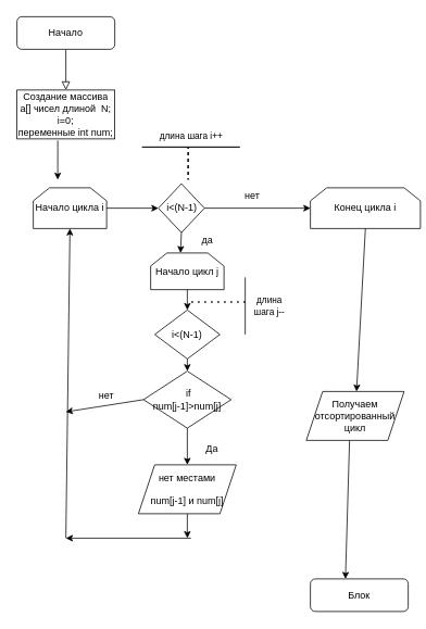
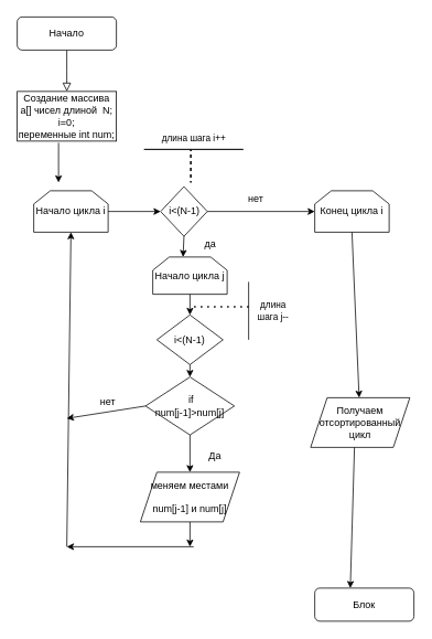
  <mxCell id="0" />
  <mxCell id="1" parent="0" />
  <mxCell id="2" value="" style="rounded=0;html=1;jettySize=auto;orthogonalLoop=1;fontSize=11;endArrow=block;endFill=0;endSize=8;strokeWidth=1;shadow=0;labelBackgroundColor=none;edgeStyle=orthogonalEdgeStyle;" parent="1" source="3" edge="1"><mxGeometry relative="1" as="geometry"><mxPoint x="80" y="110" as="targetPoint" /></mxGeometry></mxCell>
  <mxCell id="3" value="Начало" style="rounded=1;whiteSpace=wrap;html=1;fontSize=12;glass=0;strokeWidth=1;shadow=0;" parent="1" vertex="1"><mxGeometry x="20" y="20" width="120" height="40" as="geometry" /></mxCell>
  <mxCell id="4" value="Блок" style="rounded=1;whiteSpace=wrap;html=1;fontSize=12;glass=0;strokeWidth=1;shadow=0;" parent="1" vertex="1"><mxGeometry x="380" y="710" width="120" height="40" as="geometry" /></mxCell>
  <mxCell id="5" value="Создание массива a[] чисел длиной&amp;nbsp; N;&lt;br&gt;i=0;&lt;br&gt;переменные int num;" style="rounded=0;whiteSpace=wrap;html=1;" vertex="1" parent="1"><mxGeometry x="20" y="110" width="120" height="60" as="geometry" /></mxCell>
  <mxCell id="6" value="" style="endArrow=classic;html=1;rounded=0;exitX=0.417;exitY=1.033;exitDx=0;exitDy=0;exitPerimeter=0;" edge="1" parent="1" source="5"><mxGeometry width="50" height="50" relative="1" as="geometry"><mxPoint x="250" y="230" as="sourcePoint" /><mxPoint x="70" y="220" as="targetPoint" /></mxGeometry></mxCell>
  <mxCell id="7" value="Начало цикла i" style="shape=loopLimit;whiteSpace=wrap;html=1;" vertex="1" parent="1"><mxGeometry x="40" y="230" width="90" height="50" as="geometry" /></mxCell>
  <mxCell id="8" value="" style="endArrow=classic;html=1;rounded=0;exitX=1;exitY=0.5;exitDx=0;exitDy=0;entryX=0;entryY=0.5;entryDx=0;entryDy=0;" edge="1" parent="1" source="7" target="10"><mxGeometry width="50" height="50" relative="1" as="geometry"><mxPoint x="250" y="230" as="sourcePoint" /><mxPoint x="190" y="250" as="targetPoint" /><Array as="points"><mxPoint x="170" y="255" /></Array></mxGeometry></mxCell>
- <mxCell id="9" value="Начало цикл j" style="shape=loopLimit;whiteSpace=wrap;html=1;" vertex="1" parent="1"><mxGeometry x="184" y="310" width="90" height="45" as="geometry" /></mxCell>
+ <mxCell id="9" value="Начало цикла j" style="shape=loopLimit;whiteSpace=wrap;html=1;" vertex="1" parent="1"><mxGeometry x="184" y="310" width="90" height="45" as="geometry" /></mxCell>
  <mxCell id="10" value="i&amp;lt;(N-1)" style="rhombus;whiteSpace=wrap;html=1;" vertex="1" parent="1"><mxGeometry x="193.5" y="225" width="56.5" height="60" as="geometry" /></mxCell>
  <mxCell id="11" value="" style="endArrow=classic;html=1;rounded=0;exitX=0.5;exitY=1;exitDx=0;exitDy=0;" edge="1" parent="1" source="9"><mxGeometry width="50" height="50" relative="1" as="geometry"><mxPoint x="283.5" y="270" as="sourcePoint" /><mxPoint x="229" y="380" as="targetPoint" /></mxGeometry></mxCell>
  <mxCell id="12" value="i&amp;lt;(N-1)" style="rhombus;whiteSpace=wrap;html=1;" vertex="1" parent="1"><mxGeometry x="189" y="380" width="80" height="60" as="geometry" /></mxCell>
  <mxCell id="13" value="" style="endArrow=none;dashed=1;html=1;dashPattern=1 3;strokeWidth=2;rounded=0;fontSize=18;" edge="1" parent="1"><mxGeometry width="50" height="50" relative="1" as="geometry"><mxPoint x="230" y="180" as="sourcePoint" /><mxPoint x="230" y="180" as="targetPoint" /><Array as="points"><mxPoint x="230" y="220" /></Array></mxGeometry></mxCell>
  <mxCell id="14" value="" style="endArrow=none;html=1;rounded=0;fontSize=18;" edge="1" parent="1"><mxGeometry width="50" height="50" relative="1" as="geometry"><mxPoint x="173.5" y="180" as="sourcePoint" /><mxPoint x="173.5" y="180" as="targetPoint" /><Array as="points"><mxPoint x="293.5" y="180" /></Array></mxGeometry></mxCell>
  <mxCell id="15" value="&lt;font style=&quot;font-size: 11px&quot;&gt;&lt;font style=&quot;font-size: 11px&quot;&gt;длина &lt;/font&gt;&lt;font style=&quot;font-size: 11px&quot;&gt;шага &lt;/font&gt;&lt;font style=&quot;font-size: 11px&quot;&gt;i++&lt;/font&gt;&lt;/font&gt;" style="text;html=1;strokeColor=none;fillColor=none;align=center;verticalAlign=middle;whiteSpace=wrap;rounded=0;fontSize=18;" vertex="1" parent="1"><mxGeometry x="183.5" y="150" width="100" height="30" as="geometry" /></mxCell>
  <mxCell id="16" value="" style="endArrow=classic;html=1;rounded=0;fontSize=11;" edge="1" parent="1" source="12" target="21"><mxGeometry width="50" height="50" relative="1" as="geometry"><mxPoint x="250" y="330" as="sourcePoint" /><mxPoint x="380" y="460" as="targetPoint" /></mxGeometry></mxCell>
  <mxCell id="17" value="" style="endArrow=none;dashed=1;html=1;dashPattern=1 3;strokeWidth=2;rounded=0;fontSize=18;" edge="1" parent="1"><mxGeometry width="50" height="50" relative="1" as="geometry"><mxPoint x="300" y="370" as="sourcePoint" /><mxPoint x="230" y="370" as="targetPoint" /><Array as="points"><mxPoint x="300" y="370" /><mxPoint x="230" y="370" /></Array></mxGeometry></mxCell>
  <mxCell id="18" value="" style="endArrow=none;html=1;rounded=0;fontSize=11;" edge="1" parent="1"><mxGeometry width="50" height="50" relative="1" as="geometry"><mxPoint x="300" y="410" as="sourcePoint" /><mxPoint x="300" y="340" as="targetPoint" /></mxGeometry></mxCell>
  <mxCell id="19" style="edgeStyle=orthogonalEdgeStyle;rounded=0;orthogonalLoop=1;jettySize=auto;html=1;fontSize=12;" edge="1" parent="1"><mxGeometry relative="1" as="geometry"><mxPoint x="300" y="370" as="targetPoint" /><mxPoint x="300" y="370" as="sourcePoint" /></mxGeometry></mxCell>
  <mxCell id="20" value="длина шага j--" style="text;html=1;strokeColor=none;fillColor=none;align=center;verticalAlign=middle;whiteSpace=wrap;rounded=0;fontSize=11;" vertex="1" parent="1"><mxGeometry x="300" y="360" width="60" height="30" as="geometry" /></mxCell>
  <mxCell id="21" value="&lt;font style=&quot;font-size: 12px&quot;&gt;&amp;nbsp;if &lt;br&gt;num[j-1]&amp;gt;num[j]&lt;/font&gt;" style="rhombus;whiteSpace=wrap;html=1;" vertex="1" parent="1"><mxGeometry x="175.25" y="455" width="107.5" height="70" as="geometry" /></mxCell>
  <mxCell id="22" value="" style="endArrow=classic;html=1;rounded=0;fontSize=12;exitX=0.5;exitY=1;exitDx=0;exitDy=0;entryX=0.5;entryY=0;entryDx=0;entryDy=0;" edge="1" parent="1" source="21"><mxGeometry width="50" height="50" relative="1" as="geometry"><mxPoint x="250" y="510" as="sourcePoint" /><mxPoint x="229" y="570" as="targetPoint" /></mxGeometry></mxCell>
  <mxCell id="23" value="Да" style="text;html=1;align=center;verticalAlign=middle;resizable=0;points=[];autosize=1;strokeColor=none;fillColor=none;fontSize=12;" vertex="1" parent="1"><mxGeometry x="244" y="540" width="30" height="20" as="geometry" /></mxCell>
  <mxCell id="24" value="" style="endArrow=classic;html=1;rounded=0;fontSize=12;exitX=0.5;exitY=1;exitDx=0;exitDy=0;" edge="1" parent="1"><mxGeometry width="50" height="50" relative="1" as="geometry"><mxPoint x="229" y="620" as="sourcePoint" /><mxPoint x="229" y="660" as="targetPoint" /></mxGeometry></mxCell>
  <mxCell id="25" value="" style="endArrow=classic;html=1;rounded=0;fontSize=12;" edge="1" parent="1"><mxGeometry width="50" height="50" relative="1" as="geometry"><mxPoint x="233.5" y="660" as="sourcePoint" /><mxPoint x="80" y="660" as="targetPoint" /></mxGeometry></mxCell>
  <mxCell id="26" value="" style="endArrow=classic;html=1;rounded=0;fontSize=12;entryX=0.5;entryY=1;entryDx=0;entryDy=0;" edge="1" parent="1" target="7"><mxGeometry width="50" height="50" relative="1" as="geometry"><mxPoint x="80" y="660" as="sourcePoint" /><mxPoint x="300" y="640" as="targetPoint" /></mxGeometry></mxCell>
  <mxCell id="27" value="" style="endArrow=classic;html=1;rounded=0;fontSize=12;exitX=0.5;exitY=1;exitDx=0;exitDy=0;" edge="1" parent="1" source="10"><mxGeometry width="50" height="50" relative="1" as="geometry"><mxPoint x="250" y="390" as="sourcePoint" /><mxPoint x="220.656" y="310" as="targetPoint" /></mxGeometry></mxCell>
  <mxCell id="28" value="да" style="text;html=1;strokeColor=none;fillColor=none;align=center;verticalAlign=middle;whiteSpace=wrap;rounded=0;fontSize=12;" vertex="1" parent="1"><mxGeometry x="223.5" y="280" width="60" height="30" as="geometry" /></mxCell>
  <mxCell id="29" value="" style="endArrow=classic;html=1;rounded=0;fontSize=12;exitX=0;exitY=0.5;exitDx=0;exitDy=0;" edge="1" parent="1" source="21"><mxGeometry width="50" height="50" relative="1" as="geometry"><mxPoint x="250" y="490" as="sourcePoint" /><mxPoint x="80" y="505" as="targetPoint" /></mxGeometry></mxCell>
  <mxCell id="30" value="нет" style="text;html=1;strokeColor=none;fillColor=none;align=center;verticalAlign=middle;whiteSpace=wrap;rounded=0;fontSize=12;" vertex="1" parent="1"><mxGeometry x="100" y="470" width="60" height="30" as="geometry" /></mxCell>
- <mxCell id="31" value="Конец цикла i" style="shape=loopLimit;whiteSpace=wrap;html=1;" vertex="1" parent="1"><mxGeometry x="380" y="230" width="135" height="50" as="geometry" /></mxCell>
+ <mxCell id="31" value="Конец цикла i" style="shape=loopLimit;whiteSpace=wrap;html=1;" vertex="1" parent="1"><mxGeometry x="380" y="230" width="90" height="50" as="geometry" /></mxCell>
  <mxCell id="32" value="" style="endArrow=classic;html=1;rounded=0;fontSize=12;exitX=1;exitY=0.5;exitDx=0;exitDy=0;entryX=0;entryY=0.5;entryDx=0;entryDy=0;" edge="1" parent="1" source="10" target="31"><mxGeometry width="50" height="50" relative="1" as="geometry"><mxPoint x="250" y="490" as="sourcePoint" /><mxPoint x="300" y="440" as="targetPoint" /></mxGeometry></mxCell>
  <mxCell id="33" value="нет" style="text;html=1;strokeColor=none;fillColor=none;align=center;verticalAlign=middle;whiteSpace=wrap;rounded=0;fontSize=12;" vertex="1" parent="1"><mxGeometry x="279" y="225" width="60" height="30" as="geometry" /></mxCell>
- <mxCell id="34" value="&lt;span&gt;нет местами&lt;/span&gt;&lt;br&gt;&lt;span&gt;&amp;nbsp;&lt;/span&gt;&lt;br&gt;&lt;span&gt;num[j-1] и num[j]&lt;/span&gt;" style="shape=parallelogram;perimeter=parallelogramPerimeter;whiteSpace=wrap;html=1;fixedSize=1;fontSize=12;" vertex="1" parent="1"><mxGeometry x="169" y="570" width="120" height="60" as="geometry" /></mxCell>
+ <mxCell id="34" value="&lt;span&gt;меняем местами&lt;/span&gt;&lt;br&gt;&lt;span&gt;&amp;nbsp;&lt;/span&gt;&lt;br&gt;&lt;span&gt;num[j-1] и num[j]&lt;/span&gt;" style="shape=parallelogram;perimeter=parallelogramPerimeter;whiteSpace=wrap;html=1;fixedSize=1;fontSize=12;" vertex="1" parent="1"><mxGeometry x="169" y="570" width="120" height="60" as="geometry" /></mxCell>
  <mxCell id="35" value="Получаем отсортированный цикл" style="shape=parallelogram;perimeter=parallelogramPerimeter;whiteSpace=wrap;html=1;fixedSize=1;fontSize=12;" vertex="1" parent="1"><mxGeometry x="375" y="480" width="120" height="60" as="geometry" /></mxCell>
  <mxCell id="36" value="" style="endArrow=classic;html=1;rounded=0;fontSize=12;exitX=0.5;exitY=1;exitDx=0;exitDy=0;" edge="1" parent="1" source="31" target="35"><mxGeometry width="50" height="50" relative="1" as="geometry"><mxPoint x="250" y="480" as="sourcePoint" /><mxPoint x="300" y="460" as="targetPoint" /></mxGeometry></mxCell>
  <mxCell id="37" value="" style="endArrow=classic;html=1;rounded=0;fontSize=12;exitX=0.442;exitY=1;exitDx=0;exitDy=0;exitPerimeter=0;" edge="1" parent="1" source="35"><mxGeometry width="50" height="50" relative="1" as="geometry"><mxPoint x="250" y="480" as="sourcePoint" /><mxPoint x="423" y="710" as="targetPoint" /></mxGeometry></mxCell>
